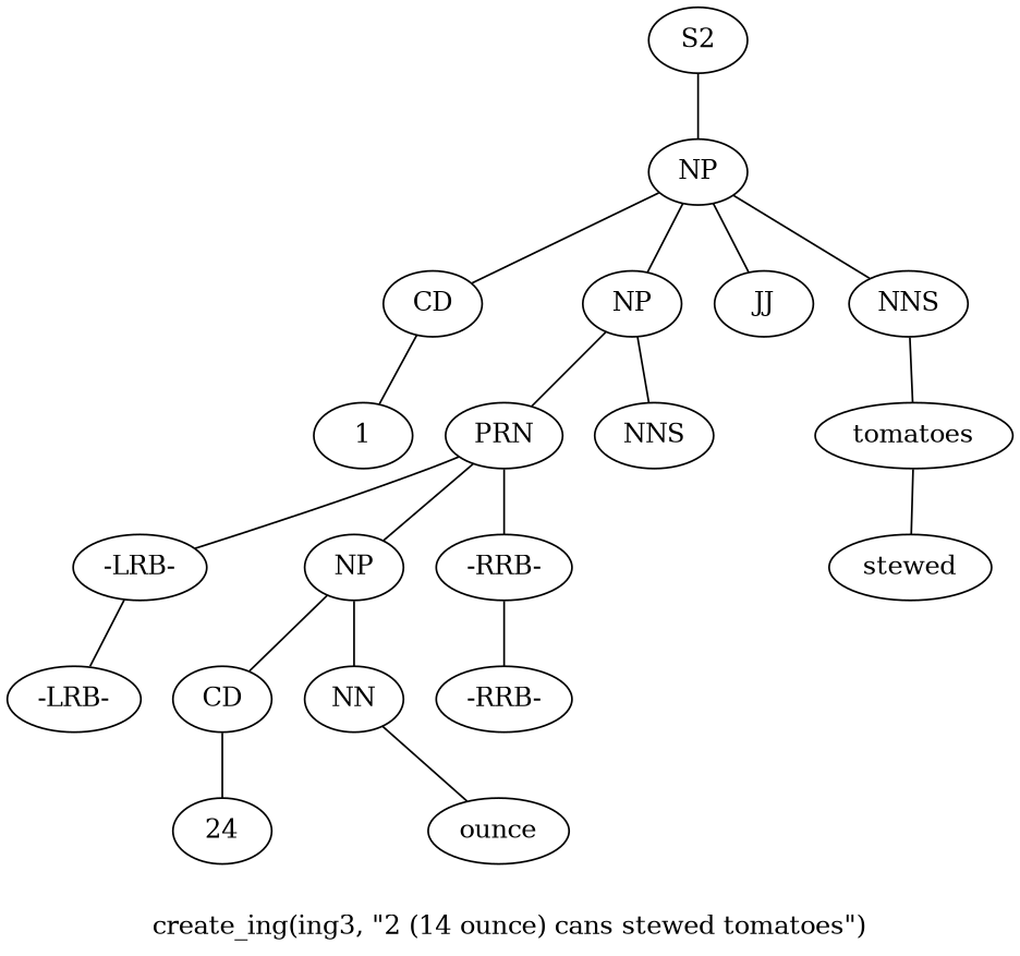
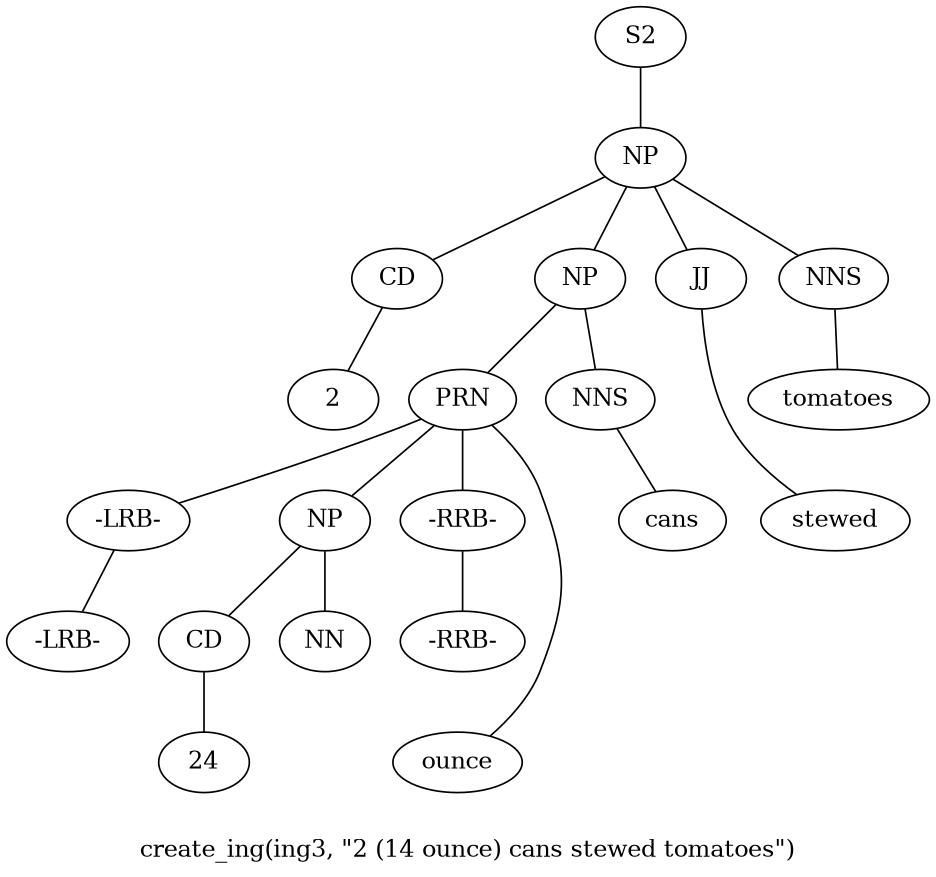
  graph {
    label="create_ing(ing3, \"2 (14 ounce) cans stewed tomatoes\")"
    n1 [label=S2]
    n2 [label=NP]
    n3 [label=CD]
    n4 [label=NP]
    n5 [label=JJ]
    n6 [label=NNS]
-   n7 [label=1]
+   n7 [label=2]
    n8 [label=PRN]
    n9 [label=NNS]
    n10 [label=stewed]
    n11 [label=tomatoes]
    n12 [label="-LRB-"]
    n13 [label=NP]
    n14 [label="-RRB-"]
+   n15 [label=cans]
    n16 [label="-LRB-"]
    n17 [label=CD]
    n18 [label=NN]
    n19 [label="-RRB-"]
    n20 [label=24]
    n21 [label=ounce]
    n1 -- n2
    n2 -- n3
    n2 -- n4
    n2 -- n5
    n2 -- n6
    n3 -- n7
    n4 -- n8
    n4 -- n9
-   n11 -- n10
+   n5 -- n10
    n6 -- n11
    n8 -- n12
    n8 -- n13
    n8 -- n14
+   n9 -- n15
    n12 -- n16
    n13 -- n17
    n13 -- n18
    n14 -- n19
    n17 -- n20
-   n18 -- n21
+   n8 -- n21
  }
